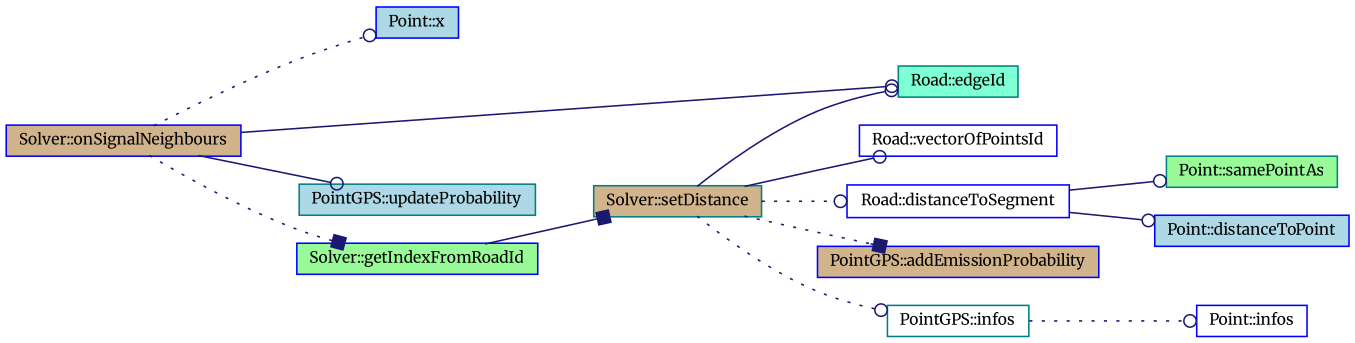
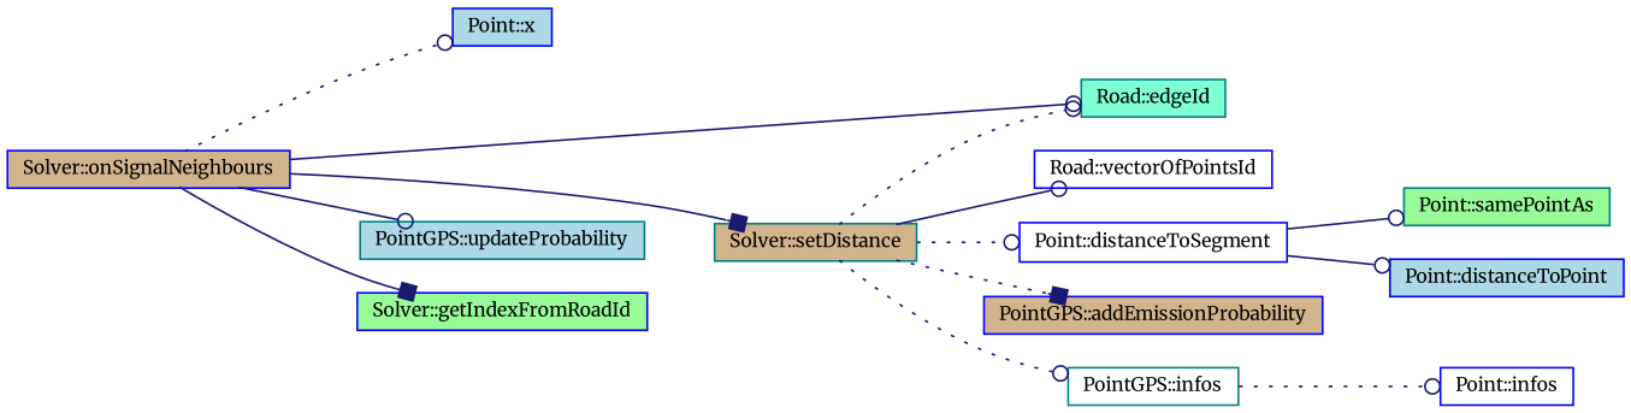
  digraph {
    fontname=Merriweather
    rankdir=LR
    node [color=blue fillcolor=white fontname=Merriweather fontsize=10 shape=record style=filled]
    edge [arrowhead=odot color=midnightblue fontname=Merriweather fontsize=10 labelfontname=Helvetica labelfontsize=10 style=solid]
    n1 [fillcolor=tan fontcolor=black height=0.2 label="Solver::onSignalNeighbours" width=0.4]
    n2 [fillcolor=lightblue height=0.2 label="Point::x" width=0.4]
    n3 [color=teal fillcolor=aquamarine height=0.2 label="Road::edgeId" width=0.4]
    n4 [color=teal fillcolor=tan height=0.2 label="Solver::setDistance" width=0.4]
    n5 [color=teal fillcolor=lightblue height=0.2 label="PointGPS::updateProbability" width=0.4]
    n6 [fillcolor=palegreen height=0.2 label="Solver::getIndexFromRoadId" width=0.4]
    n7 [height=0.2 label="Road::vectorOfPointsId" width=0.4]
-   n8 [height=0.2 label="Road::distanceToSegment" width=0.4]
+   n8 [height=0.2 label="Point::distanceToSegment" width=0.4]
    n9 [fillcolor=tan height=0.2 label="PointGPS::addEmissionProbability" width=0.4]
    n10 [color=teal height=0.2 label="PointGPS::infos" width=0.4]
    n11 [color=teal fillcolor=palegreen height=0.2 label="Point::samePointAs" width=0.4]
    n12 [fillcolor=lightblue height=0.2 label="Point::distanceToPoint" width=0.4]
    n13 [height=0.2 label="Point::infos" width=0.4]
    n1 -> n2 [style=dotted]
    n1 -> n3
-   n6 -> n4 [arrowhead=box]
+   n1 -> n4 [arrowhead=box]
    n1 -> n5
-   n1 -> n6 [arrowhead=box style=dotted]
-   n4 -> n3
+   n1 -> n6 [arrowhead=box]
+   n4 -> n3 [style=dotted]
    n4 -> n7
    n4 -> n8 [style=dotted]
    n4 -> n9 [arrowhead=box style=dotted]
    n4 -> n10 [style=dotted]
    n8 -> n11
    n8 -> n12
    n10 -> n13 [style=dotted]
  }
